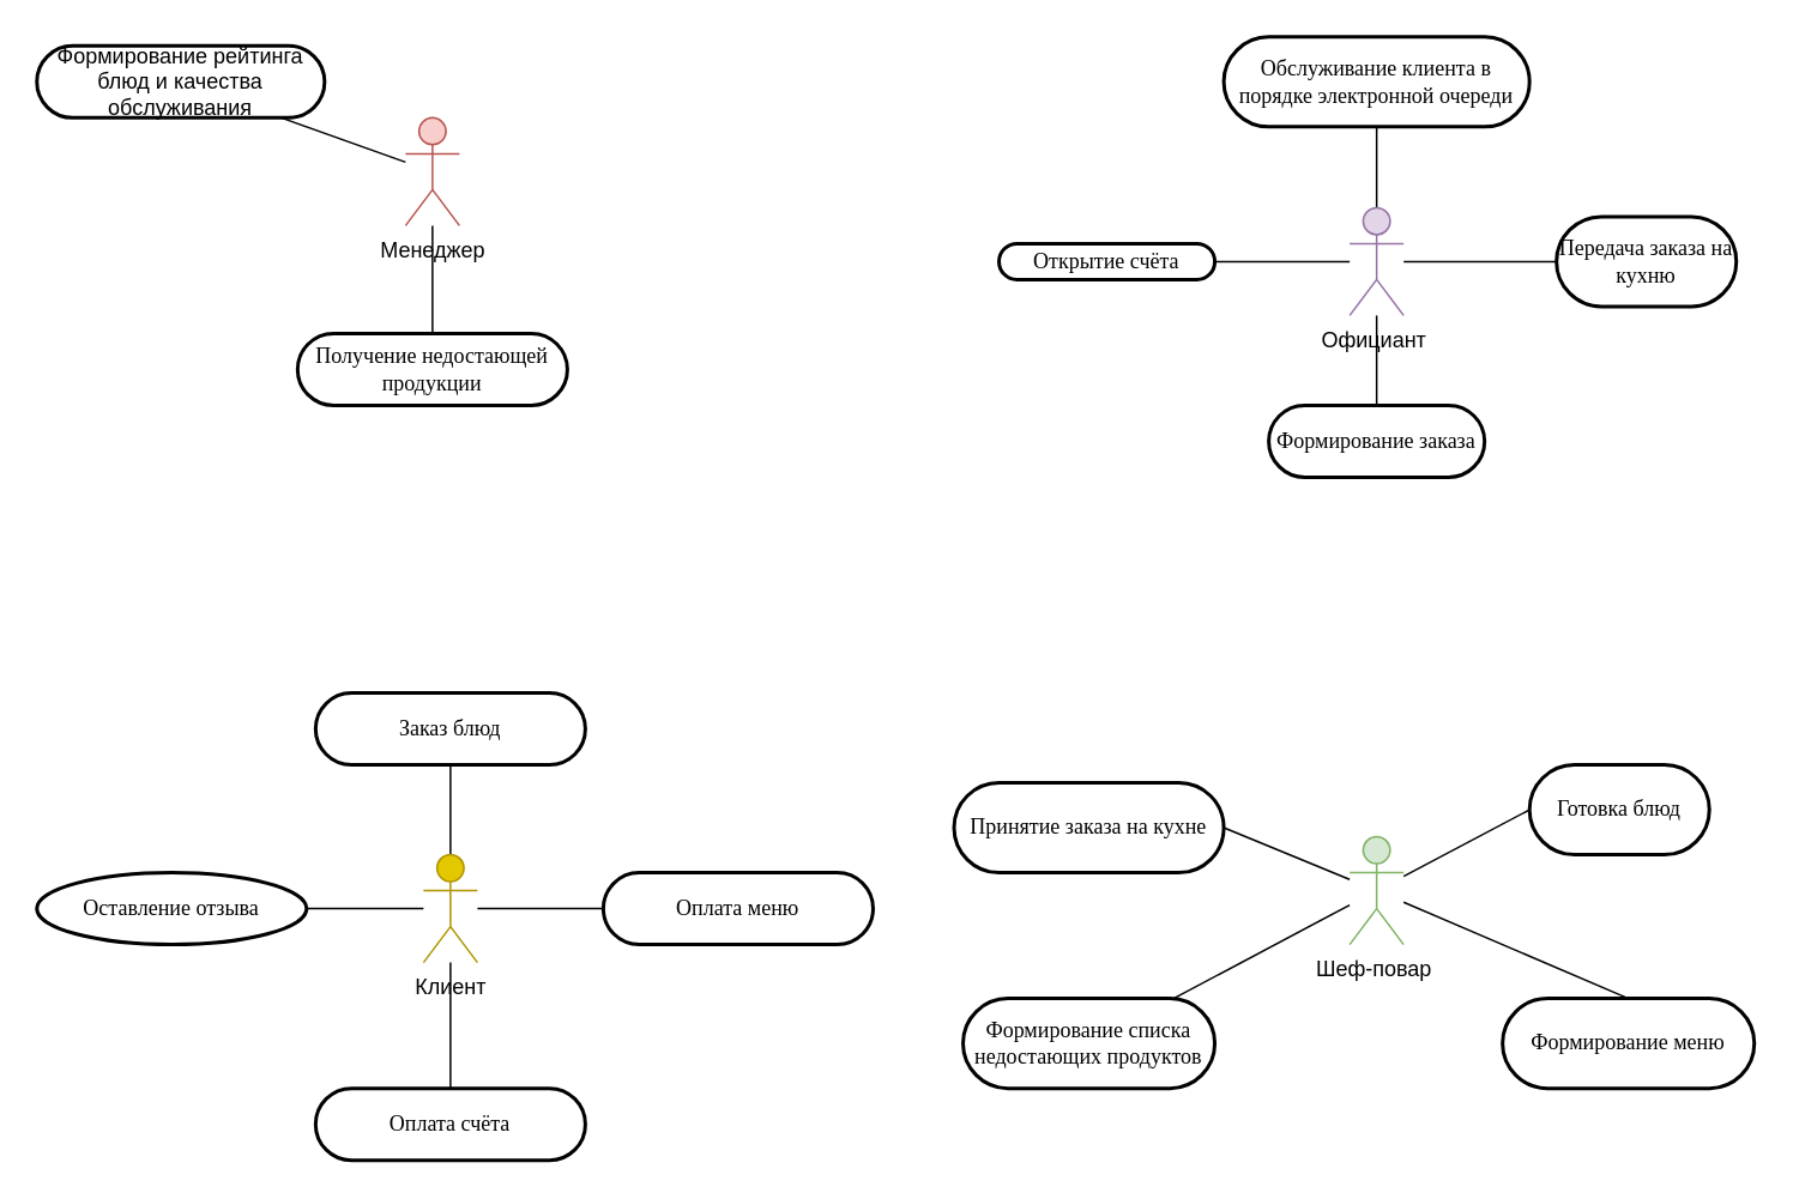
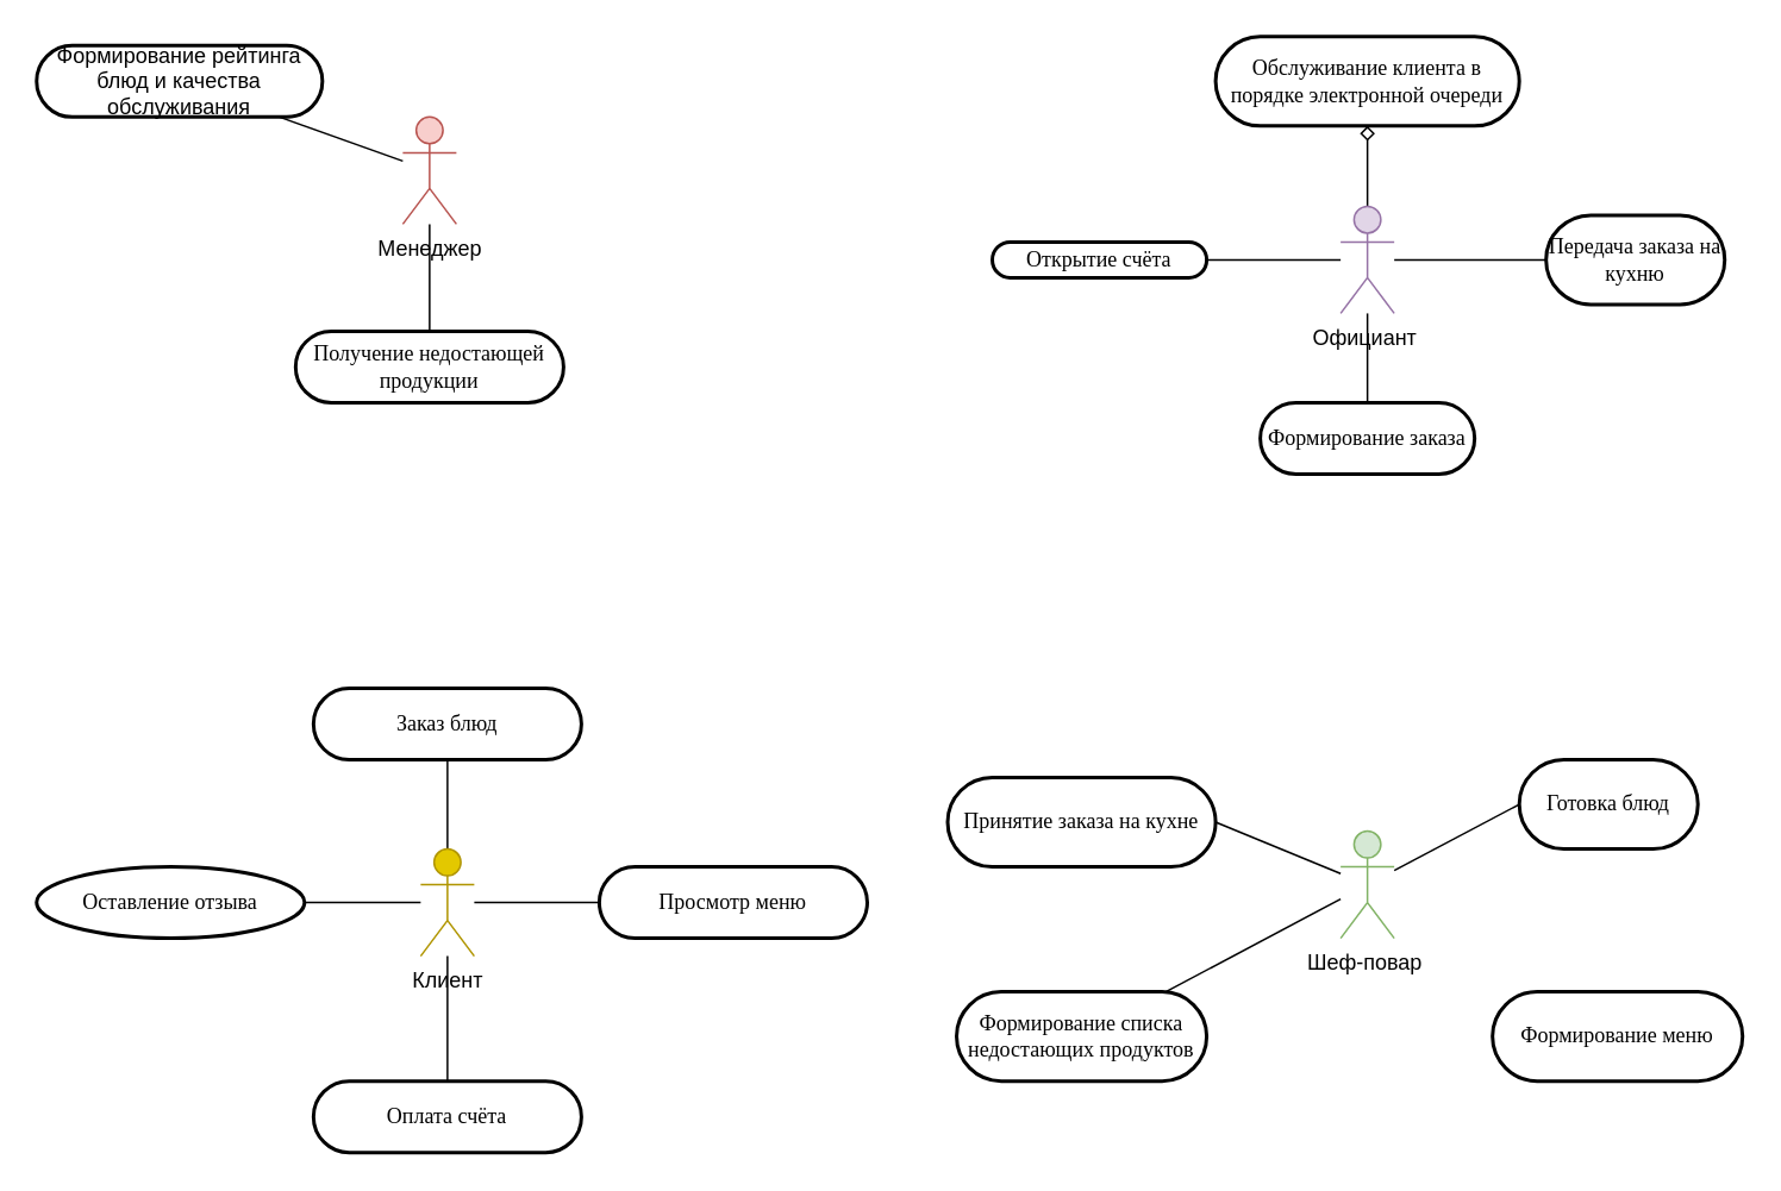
  <mxCell id="0" />
  <mxCell id="1" parent="0" />
  <mxCell id="2" value="&lt;span style=&quot;font-family: &amp;#34;helvetica&amp;#34;&quot;&gt;Формирование рейтинга блюд и качества обслуживания&lt;/span&gt;" style="whiteSpace=wrap;html=1;rounded=1;shadow=0;comic=0;labelBackgroundColor=none;strokeWidth=2;fontFamily=Verdana;fontSize=12;align=center;arcSize=50;" parent="1" vertex="1"><mxGeometry x="20" y="25" width="160" height="40" as="geometry" /></mxCell>
  <mxCell id="3" value="Открытие счёта" style="whiteSpace=wrap;html=1;rounded=1;shadow=0;comic=0;labelBackgroundColor=none;strokeWidth=2;fontFamily=Verdana;fontSize=12;align=center;arcSize=50;" parent="1" vertex="1"><mxGeometry x="555" y="135" width="120" height="20" as="geometry" /></mxCell>
  <mxCell id="4" value="Обслуживание клиента в порядке электронной очереди" style="whiteSpace=wrap;html=1;rounded=1;shadow=0;comic=0;labelBackgroundColor=none;strokeWidth=2;fontFamily=Verdana;fontSize=12;align=center;arcSize=50;" parent="1" vertex="1"><mxGeometry x="680" y="20" width="170" height="50" as="geometry" /></mxCell>
  <mxCell id="5" value="Передача заказа на кухню" style="whiteSpace=wrap;html=1;rounded=1;shadow=0;comic=0;labelBackgroundColor=none;strokeWidth=2;fontFamily=Verdana;fontSize=12;align=center;arcSize=50;" parent="1" vertex="1"><mxGeometry x="865" y="120" width="100" height="50" as="geometry" /></mxCell>
  <mxCell id="6" value="Формирование заказа" style="whiteSpace=wrap;html=1;rounded=1;shadow=0;comic=0;labelBackgroundColor=none;strokeWidth=2;fontFamily=Verdana;fontSize=12;align=center;arcSize=50;" parent="1" vertex="1"><mxGeometry x="705" y="225" width="120" height="40" as="geometry" /></mxCell>
  <mxCell id="7" style="edgeStyle=none;orthogonalLoop=1;jettySize=auto;html=1;endArrow=none;endFill=0;strokeColor=default;" parent="1" source="9" target="2" edge="1"><mxGeometry relative="1" as="geometry" /></mxCell>
  <mxCell id="8" style="rounded=0;orthogonalLoop=1;jettySize=auto;html=1;entryX=0.5;entryY=0;entryDx=0;entryDy=0;startArrow=none;startFill=0;endArrow=none;endFill=0;" edge="1" parent="1" source="9" target="24"><mxGeometry relative="1" as="geometry" /></mxCell>
  <mxCell id="9" value="Менеджер" style="shape=umlActor;verticalLabelPosition=bottom;verticalAlign=top;html=1;outlineConnect=0;fillColor=#f8cecc;strokeColor=#b85450;" parent="1" vertex="1"><mxGeometry x="225" y="65" width="30" height="60" as="geometry" /></mxCell>
- <mxCell id="10" style="edgeStyle=none;orthogonalLoop=1;jettySize=auto;html=1;endArrow=none;endFill=0;strokeColor=default;" parent="1" source="14" target="4" edge="1"><mxGeometry relative="1" as="geometry" /></mxCell>
+ <mxCell id="10" style="edgeStyle=none;orthogonalLoop=1;jettySize=auto;html=1;endArrow=diamond;endFill=0;strokeColor=default;" parent="1" source="14" target="4" edge="1"><mxGeometry relative="1" as="geometry" /></mxCell>
  <mxCell id="11" style="edgeStyle=none;orthogonalLoop=1;jettySize=auto;html=1;endArrow=none;endFill=0;strokeColor=default;" parent="1" source="14" target="3" edge="1"><mxGeometry relative="1" as="geometry" /></mxCell>
  <mxCell id="12" style="edgeStyle=none;orthogonalLoop=1;jettySize=auto;html=1;endArrow=none;endFill=0;strokeColor=default;" parent="1" source="14" target="6" edge="1"><mxGeometry relative="1" as="geometry" /></mxCell>
  <mxCell id="13" style="edgeStyle=none;orthogonalLoop=1;jettySize=auto;html=1;endArrow=none;endFill=0;strokeColor=default;" parent="1" source="14" target="5" edge="1"><mxGeometry relative="1" as="geometry" /></mxCell>
  <mxCell id="14" value="Официант&amp;nbsp;" style="shape=umlActor;verticalLabelPosition=bottom;verticalAlign=top;html=1;outlineConnect=0;fillColor=#e1d5e7;strokeColor=#9673a6;" parent="1" vertex="1"><mxGeometry x="750" y="115" width="30" height="60" as="geometry" /></mxCell>
  <mxCell id="15" value="" style="edgeStyle=none;orthogonalLoop=1;jettySize=auto;html=1;endArrow=none;endFill=0;strokeColor=default;" parent="1" source="19" target="21" edge="1"><mxGeometry relative="1" as="geometry" /></mxCell>
  <mxCell id="16" value="" style="edgeStyle=none;orthogonalLoop=1;jettySize=auto;html=1;endArrow=none;endFill=0;strokeColor=default;" parent="1" source="19" target="23" edge="1"><mxGeometry relative="1" as="geometry" /></mxCell>
  <mxCell id="17" value="" style="edgeStyle=none;orthogonalLoop=1;jettySize=auto;html=1;endArrow=none;endFill=0;strokeColor=default;" parent="1" source="19" target="20" edge="1"><mxGeometry relative="1" as="geometry" /></mxCell>
  <mxCell id="18" value="" style="edgeStyle=none;orthogonalLoop=1;jettySize=auto;html=1;endArrow=none;endFill=0;strokeColor=default;" parent="1" source="19" target="22" edge="1"><mxGeometry relative="1" as="geometry" /></mxCell>
  <mxCell id="19" value="Клиент" style="shape=umlActor;verticalLabelPosition=bottom;verticalAlign=top;html=1;outlineConnect=0;fillColor=#e3c800;strokeColor=#B09500;fontColor=#000000;" parent="1" vertex="1"><mxGeometry x="235" y="475" width="30" height="60" as="geometry" /></mxCell>
  <mxCell id="20" value="Заказ блюд" style="whiteSpace=wrap;html=1;rounded=1;shadow=0;comic=0;labelBackgroundColor=none;strokeWidth=2;fontFamily=Verdana;fontSize=12;align=center;arcSize=50;" parent="1" vertex="1"><mxGeometry x="175" y="385" width="150" height="40" as="geometry" /></mxCell>
- <mxCell id="21" value="Оплата меню" style="whiteSpace=wrap;html=1;rounded=1;shadow=0;comic=0;labelBackgroundColor=none;strokeWidth=2;fontFamily=Verdana;fontSize=12;align=center;arcSize=50;" parent="1" vertex="1"><mxGeometry x="335" y="485" width="150" height="40" as="geometry" /></mxCell>
+ <mxCell id="21" value="Просмотр меню" style="whiteSpace=wrap;html=1;rounded=1;shadow=0;comic=0;labelBackgroundColor=none;strokeWidth=2;fontFamily=Verdana;fontSize=12;align=center;arcSize=50;" parent="1" vertex="1"><mxGeometry x="335" y="485" width="150" height="40" as="geometry" /></mxCell>
  <mxCell id="22" value="Оплата счёта" style="whiteSpace=wrap;html=1;rounded=1;shadow=0;comic=0;labelBackgroundColor=none;strokeWidth=2;fontFamily=Verdana;fontSize=12;align=center;arcSize=50;" parent="1" vertex="1"><mxGeometry x="175" y="605" width="150" height="40" as="geometry" /></mxCell>
  <mxCell id="23" value="Оставление отзыва" style="ellipse;whiteSpace=wrap;html=1;shadow=0;comic=0;labelBackgroundColor=none;strokeWidth=2;fontFamily=Verdana;fontSize=12;align=center;arcSize=50;" parent="1" vertex="1"><mxGeometry x="20" y="485" width="150" height="40" as="geometry" /></mxCell>
  <mxCell id="24" value="Получение недостающей продукции" style="whiteSpace=wrap;html=1;rounded=1;shadow=0;comic=0;labelBackgroundColor=none;strokeWidth=2;fontFamily=Verdana;fontSize=12;align=center;arcSize=50;" vertex="1" parent="1"><mxGeometry x="165" y="185" width="150" height="40" as="geometry" /></mxCell>
  <mxCell id="25" style="edgeStyle=none;rounded=0;orthogonalLoop=1;jettySize=auto;html=1;entryX=1;entryY=0.5;entryDx=0;entryDy=0;startArrow=none;startFill=0;endArrow=none;endFill=0;" edge="1" parent="1" source="29" target="32"><mxGeometry relative="1" as="geometry" /></mxCell>
  <mxCell id="26" value="" style="edgeStyle=none;rounded=0;orthogonalLoop=1;jettySize=auto;html=1;startArrow=none;startFill=0;endArrow=none;endFill=0;" edge="1" parent="1" source="29" target="31"><mxGeometry relative="1" as="geometry" /></mxCell>
  <mxCell id="27" style="edgeStyle=none;rounded=0;orthogonalLoop=1;jettySize=auto;html=1;entryX=0;entryY=0.5;entryDx=0;entryDy=0;startArrow=none;startFill=0;endArrow=none;endFill=0;" edge="1" parent="1" source="29" target="30"><mxGeometry relative="1" as="geometry" /></mxCell>
- <mxCell id="28" style="edgeStyle=none;rounded=0;orthogonalLoop=1;jettySize=auto;html=1;entryX=0.5;entryY=0;entryDx=0;entryDy=0;startArrow=none;startFill=0;endArrow=none;endFill=0;" edge="1" parent="1" source="29" target="33"><mxGeometry relative="1" as="geometry" /></mxCell>
  <mxCell id="29" value="Шеф-повар&amp;nbsp;" style="shape=umlActor;verticalLabelPosition=bottom;verticalAlign=top;html=1;outlineConnect=0;fillColor=#d5e8d4;strokeColor=#82b366;" vertex="1" parent="1"><mxGeometry x="750" y="465" width="30" height="60" as="geometry" /></mxCell>
  <mxCell id="30" value="Готовка блюд" style="whiteSpace=wrap;html=1;rounded=1;shadow=0;comic=0;labelBackgroundColor=none;strokeWidth=2;fontFamily=Verdana;fontSize=12;align=center;arcSize=50;" vertex="1" parent="1"><mxGeometry x="850" y="425" width="100" height="50" as="geometry" /></mxCell>
  <mxCell id="31" value="Формирование списка недостающих продуктов" style="whiteSpace=wrap;html=1;rounded=1;shadow=0;comic=0;labelBackgroundColor=none;strokeWidth=2;fontFamily=Verdana;fontSize=12;align=center;arcSize=50;" vertex="1" parent="1"><mxGeometry x="535" y="555" width="140" height="50" as="geometry" /></mxCell>
  <mxCell id="32" value="Принятие заказа на кухне" style="whiteSpace=wrap;html=1;rounded=1;shadow=0;comic=0;labelBackgroundColor=none;strokeWidth=2;fontFamily=Verdana;fontSize=12;align=center;arcSize=50;" vertex="1" parent="1"><mxGeometry x="530" y="435" width="150" height="50" as="geometry" /></mxCell>
  <mxCell id="33" value="Формирование меню" style="whiteSpace=wrap;html=1;rounded=1;shadow=0;comic=0;labelBackgroundColor=none;strokeWidth=2;fontFamily=Verdana;fontSize=12;align=center;arcSize=50;" vertex="1" parent="1"><mxGeometry x="835" y="555" width="140" height="50" as="geometry" /></mxCell>
